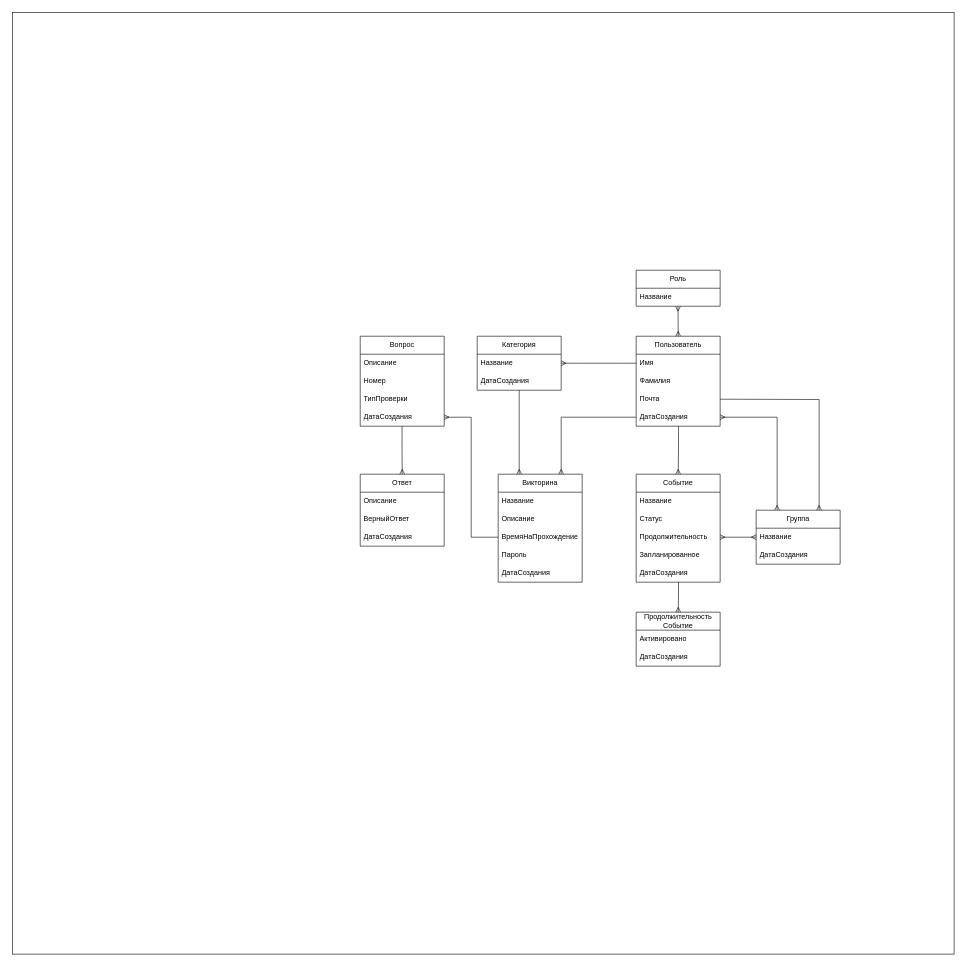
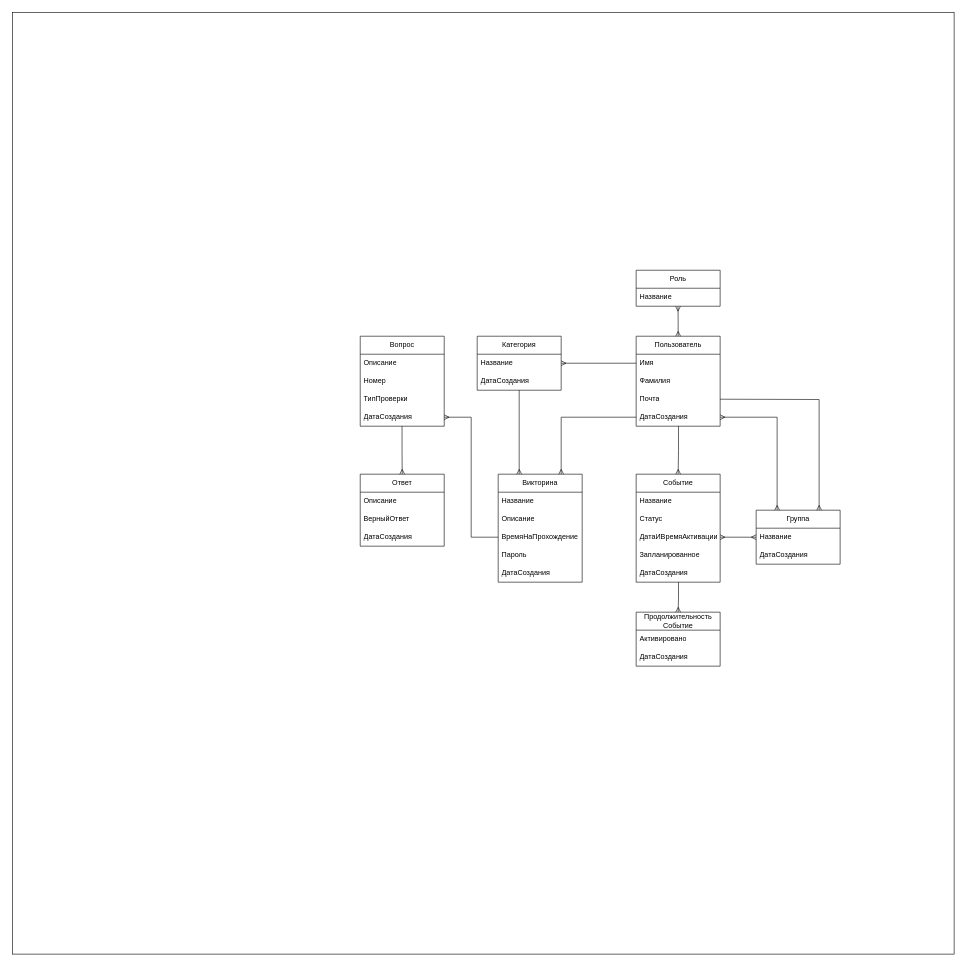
  <mxCell id="0" />
  <mxCell id="1" parent="0" />
  <mxCell id="2" value="" style="whiteSpace=wrap;html=1;aspect=fixed;" parent="1" vertex="1"><mxGeometry x="20" y="20" width="1570" height="1570" as="geometry" /></mxCell>
  <mxCell id="3" value="Роль" style="swimlane;fontStyle=0;childLayout=stackLayout;horizontal=1;startSize=30;horizontalStack=0;resizeParent=1;resizeParentMax=0;resizeLast=0;collapsible=1;marginBottom=0;whiteSpace=wrap;html=1;" parent="1" vertex="1"><mxGeometry x="1060" y="450" width="140" height="60" as="geometry" /></mxCell>
  <mxCell id="4" value="Название" style="text;strokeColor=none;fillColor=none;align=left;verticalAlign=middle;spacingLeft=4;spacingRight=4;overflow=hidden;points=[[0,0.5],[1,0.5]];portConstraint=eastwest;rotatable=0;whiteSpace=wrap;html=1;" parent="3" vertex="1"><mxGeometry y="30" width="140" height="30" as="geometry" /></mxCell>
  <mxCell id="5" value="Категория" style="swimlane;fontStyle=0;childLayout=stackLayout;horizontal=1;startSize=30;horizontalStack=0;resizeParent=1;resizeParentMax=0;resizeLast=0;collapsible=1;marginBottom=0;whiteSpace=wrap;html=1;" parent="1" vertex="1"><mxGeometry x="795" y="560" width="140" height="90" as="geometry" /></mxCell>
  <mxCell id="6" value="Название" style="text;strokeColor=none;fillColor=none;align=left;verticalAlign=middle;spacingLeft=4;spacingRight=4;overflow=hidden;points=[[0,0.5],[1,0.5]];portConstraint=eastwest;rotatable=0;whiteSpace=wrap;html=1;" parent="5" vertex="1"><mxGeometry y="30" width="140" height="30" as="geometry" /></mxCell>
  <mxCell id="7" value="ДатаСоздания" style="text;strokeColor=none;fillColor=none;align=left;verticalAlign=middle;spacingLeft=4;spacingRight=4;overflow=hidden;points=[[0,0.5],[1,0.5]];portConstraint=eastwest;rotatable=0;whiteSpace=wrap;html=1;" parent="5" vertex="1"><mxGeometry y="60" width="140" height="30" as="geometry" /></mxCell>
  <mxCell id="8" value="Пользователь" style="swimlane;fontStyle=0;childLayout=stackLayout;horizontal=1;startSize=30;horizontalStack=0;resizeParent=1;resizeParentMax=0;resizeLast=0;collapsible=1;marginBottom=0;whiteSpace=wrap;html=1;" parent="1" vertex="1"><mxGeometry x="1060" y="560" width="140" height="150" as="geometry" /></mxCell>
  <mxCell id="9" value="Имя" style="text;strokeColor=none;fillColor=none;align=left;verticalAlign=middle;spacingLeft=4;spacingRight=4;overflow=hidden;points=[[0,0.5],[1,0.5]];portConstraint=eastwest;rotatable=0;whiteSpace=wrap;html=1;" parent="8" vertex="1"><mxGeometry y="30" width="140" height="30" as="geometry" /></mxCell>
  <mxCell id="10" value="Фамилия" style="text;strokeColor=none;fillColor=none;align=left;verticalAlign=middle;spacingLeft=4;spacingRight=4;overflow=hidden;points=[[0,0.5],[1,0.5]];portConstraint=eastwest;rotatable=0;whiteSpace=wrap;html=1;" parent="8" vertex="1"><mxGeometry y="60" width="140" height="30" as="geometry" /></mxCell>
  <mxCell id="11" value="Почта" style="text;strokeColor=none;fillColor=none;align=left;verticalAlign=middle;spacingLeft=4;spacingRight=4;overflow=hidden;points=[[0,0.5],[1,0.5]];portConstraint=eastwest;rotatable=0;whiteSpace=wrap;html=1;" parent="8" vertex="1"><mxGeometry y="90" width="140" height="30" as="geometry" /></mxCell>
  <mxCell id="12" value="ДатаСоздания" style="text;strokeColor=none;fillColor=none;align=left;verticalAlign=middle;spacingLeft=4;spacingRight=4;overflow=hidden;points=[[0,0.5],[1,0.5]];portConstraint=eastwest;rotatable=0;whiteSpace=wrap;html=1;" parent="8" vertex="1"><mxGeometry y="120" width="140" height="30" as="geometry" /></mxCell>
  <mxCell id="13" value="Вопрос" style="swimlane;fontStyle=0;childLayout=stackLayout;horizontal=1;startSize=30;horizontalStack=0;resizeParent=1;resizeParentMax=0;resizeLast=0;collapsible=1;marginBottom=0;whiteSpace=wrap;html=1;" parent="1" vertex="1"><mxGeometry x="600" y="560" width="140" height="150" as="geometry" /></mxCell>
  <mxCell id="14" value="Описание" style="text;strokeColor=none;fillColor=none;align=left;verticalAlign=middle;spacingLeft=4;spacingRight=4;overflow=hidden;points=[[0,0.5],[1,0.5]];portConstraint=eastwest;rotatable=0;whiteSpace=wrap;html=1;" parent="13" vertex="1"><mxGeometry y="30" width="140" height="30" as="geometry" /></mxCell>
  <mxCell id="15" value="Номер" style="text;strokeColor=none;fillColor=none;align=left;verticalAlign=middle;spacingLeft=4;spacingRight=4;overflow=hidden;points=[[0,0.5],[1,0.5]];portConstraint=eastwest;rotatable=0;whiteSpace=wrap;html=1;" parent="13" vertex="1"><mxGeometry y="60" width="140" height="30" as="geometry" /></mxCell>
  <mxCell id="16" value="ТипПроверки" style="text;strokeColor=none;fillColor=none;align=left;verticalAlign=middle;spacingLeft=4;spacingRight=4;overflow=hidden;points=[[0,0.5],[1,0.5]];portConstraint=eastwest;rotatable=0;whiteSpace=wrap;html=1;" parent="13" vertex="1"><mxGeometry y="90" width="140" height="30" as="geometry" /></mxCell>
  <mxCell id="17" value="ДатаСоздания" style="text;strokeColor=none;fillColor=none;align=left;verticalAlign=middle;spacingLeft=4;spacingRight=4;overflow=hidden;points=[[0,0.5],[1,0.5]];portConstraint=eastwest;rotatable=0;whiteSpace=wrap;html=1;" parent="13" vertex="1"><mxGeometry y="120" width="140" height="30" as="geometry" /></mxCell>
  <mxCell id="18" value="" style="edgeStyle=entityRelationEdgeStyle;fontSize=12;html=1;endArrow=ERmany;rounded=0;entryX=1;entryY=0.5;entryDx=0;entryDy=0;exitX=0;exitY=0.5;exitDx=0;exitDy=0;" parent="1" source="9" target="6" edge="1"><mxGeometry width="100" height="100" relative="1" as="geometry"><mxPoint x="1000" y="600" as="sourcePoint" /><mxPoint x="1070" y="600" as="targetPoint" /></mxGeometry></mxCell>
  <mxCell id="19" value="Событие" style="swimlane;fontStyle=0;childLayout=stackLayout;horizontal=1;startSize=30;horizontalStack=0;resizeParent=1;resizeParentMax=0;resizeLast=0;collapsible=1;marginBottom=0;whiteSpace=wrap;html=1;" parent="1" vertex="1"><mxGeometry x="1060" y="790" width="140" height="180" as="geometry" /></mxCell>
  <mxCell id="20" value="Название" style="text;strokeColor=none;fillColor=none;align=left;verticalAlign=middle;spacingLeft=4;spacingRight=4;overflow=hidden;points=[[0,0.5],[1,0.5]];portConstraint=eastwest;rotatable=0;whiteSpace=wrap;html=1;" parent="19" vertex="1"><mxGeometry y="30" width="140" height="30" as="geometry" /></mxCell>
  <mxCell id="21" value="Статус&lt;span style=&quot;white-space: pre;&quot;&gt; &lt;/span&gt;" style="text;strokeColor=none;fillColor=none;align=left;verticalAlign=middle;spacingLeft=4;spacingRight=4;overflow=hidden;points=[[0,0.5],[1,0.5]];portConstraint=eastwest;rotatable=0;whiteSpace=wrap;html=1;" parent="19" vertex="1"><mxGeometry y="60" width="140" height="30" as="geometry" /></mxCell>
- <mxCell id="22" value="Продолжительность" style="text;strokeColor=none;fillColor=none;align=left;verticalAlign=middle;spacingLeft=4;spacingRight=4;overflow=hidden;points=[[0,0.5],[1,0.5]];portConstraint=eastwest;rotatable=0;whiteSpace=wrap;html=1;" parent="19" vertex="1"><mxGeometry y="90" width="140" height="30" as="geometry" /></mxCell>
+ <mxCell id="22" value="ДатаИВремяАктивации" style="text;strokeColor=none;fillColor=none;align=left;verticalAlign=middle;spacingLeft=4;spacingRight=4;overflow=hidden;points=[[0,0.5],[1,0.5]];portConstraint=eastwest;rotatable=0;whiteSpace=wrap;html=1;" parent="19" vertex="1"><mxGeometry y="90" width="140" height="30" as="geometry" /></mxCell>
  <mxCell id="23" value="Запланированное" style="text;strokeColor=none;fillColor=none;align=left;verticalAlign=middle;spacingLeft=4;spacingRight=4;overflow=hidden;points=[[0,0.5],[1,0.5]];portConstraint=eastwest;rotatable=0;whiteSpace=wrap;html=1;" parent="19" vertex="1"><mxGeometry y="120" width="140" height="30" as="geometry" /></mxCell>
  <mxCell id="24" value="ДатаСоздания" style="text;strokeColor=none;fillColor=none;align=left;verticalAlign=middle;spacingLeft=4;spacingRight=4;overflow=hidden;points=[[0,0.5],[1,0.5]];portConstraint=eastwest;rotatable=0;whiteSpace=wrap;html=1;" parent="19" vertex="1"><mxGeometry y="150" width="140" height="30" as="geometry" /></mxCell>
  <mxCell id="25" value="Викторина" style="swimlane;fontStyle=0;childLayout=stackLayout;horizontal=1;startSize=30;horizontalStack=0;resizeParent=1;resizeParentMax=0;resizeLast=0;collapsible=1;marginBottom=0;whiteSpace=wrap;html=1;" parent="1" vertex="1"><mxGeometry x="830" y="790" width="140" height="180" as="geometry" /></mxCell>
  <mxCell id="26" value="Название" style="text;strokeColor=none;fillColor=none;align=left;verticalAlign=middle;spacingLeft=4;spacingRight=4;overflow=hidden;points=[[0,0.5],[1,0.5]];portConstraint=eastwest;rotatable=0;whiteSpace=wrap;html=1;" parent="25" vertex="1"><mxGeometry y="30" width="140" height="30" as="geometry" /></mxCell>
  <mxCell id="27" value="Описание" style="text;strokeColor=none;fillColor=none;align=left;verticalAlign=middle;spacingLeft=4;spacingRight=4;overflow=hidden;points=[[0,0.5],[1,0.5]];portConstraint=eastwest;rotatable=0;whiteSpace=wrap;html=1;" parent="25" vertex="1"><mxGeometry y="60" width="140" height="30" as="geometry" /></mxCell>
  <mxCell id="28" value="ВремяНаПрохождение" style="text;strokeColor=none;fillColor=none;align=left;verticalAlign=middle;spacingLeft=4;spacingRight=4;overflow=hidden;points=[[0,0.5],[1,0.5]];portConstraint=eastwest;rotatable=0;whiteSpace=wrap;html=1;" parent="25" vertex="1"><mxGeometry y="90" width="140" height="30" as="geometry" /></mxCell>
  <mxCell id="29" value="Пароль" style="text;strokeColor=none;fillColor=none;align=left;verticalAlign=middle;spacingLeft=4;spacingRight=4;overflow=hidden;points=[[0,0.5],[1,0.5]];portConstraint=eastwest;rotatable=0;whiteSpace=wrap;html=1;" parent="25" vertex="1"><mxGeometry y="120" width="140" height="30" as="geometry" /></mxCell>
  <mxCell id="30" value="ДатаСоздания" style="text;strokeColor=none;fillColor=none;align=left;verticalAlign=middle;spacingLeft=4;spacingRight=4;overflow=hidden;points=[[0,0.5],[1,0.5]];portConstraint=eastwest;rotatable=0;whiteSpace=wrap;html=1;" parent="25" vertex="1"><mxGeometry y="150" width="140" height="30" as="geometry" /></mxCell>
  <mxCell id="31" value="Ответ" style="swimlane;fontStyle=0;childLayout=stackLayout;horizontal=1;startSize=30;horizontalStack=0;resizeParent=1;resizeParentMax=0;resizeLast=0;collapsible=1;marginBottom=0;whiteSpace=wrap;html=1;" parent="1" vertex="1"><mxGeometry x="600" y="790" width="140" height="120" as="geometry" /></mxCell>
  <mxCell id="32" value="Описание" style="text;strokeColor=none;fillColor=none;align=left;verticalAlign=middle;spacingLeft=4;spacingRight=4;overflow=hidden;points=[[0,0.5],[1,0.5]];portConstraint=eastwest;rotatable=0;whiteSpace=wrap;html=1;" parent="31" vertex="1"><mxGeometry y="30" width="140" height="30" as="geometry" /></mxCell>
  <mxCell id="33" value="ВерныйОтвет" style="text;strokeColor=none;fillColor=none;align=left;verticalAlign=middle;spacingLeft=4;spacingRight=4;overflow=hidden;points=[[0,0.5],[1,0.5]];portConstraint=eastwest;rotatable=0;whiteSpace=wrap;html=1;" parent="31" vertex="1"><mxGeometry y="60" width="140" height="30" as="geometry" /></mxCell>
  <mxCell id="34" value="ДатаСоздания" style="text;strokeColor=none;fillColor=none;align=left;verticalAlign=middle;spacingLeft=4;spacingRight=4;overflow=hidden;points=[[0,0.5],[1,0.5]];portConstraint=eastwest;rotatable=0;whiteSpace=wrap;html=1;" parent="31" vertex="1"><mxGeometry y="90" width="140" height="30" as="geometry" /></mxCell>
  <mxCell id="35" value="Группа" style="swimlane;fontStyle=0;childLayout=stackLayout;horizontal=1;startSize=30;horizontalStack=0;resizeParent=1;resizeParentMax=0;resizeLast=0;collapsible=1;marginBottom=0;whiteSpace=wrap;html=1;" parent="1" vertex="1"><mxGeometry x="1260" y="850" width="140" height="90" as="geometry" /></mxCell>
  <mxCell id="36" value="Название" style="text;strokeColor=none;fillColor=none;align=left;verticalAlign=middle;spacingLeft=4;spacingRight=4;overflow=hidden;points=[[0,0.5],[1,0.5]];portConstraint=eastwest;rotatable=0;whiteSpace=wrap;html=1;" parent="35" vertex="1"><mxGeometry y="30" width="140" height="30" as="geometry" /></mxCell>
  <mxCell id="37" value="ДатаСоздания" style="text;strokeColor=none;fillColor=none;align=left;verticalAlign=middle;spacingLeft=4;spacingRight=4;overflow=hidden;points=[[0,0.5],[1,0.5]];portConstraint=eastwest;rotatable=0;whiteSpace=wrap;html=1;" parent="35" vertex="1"><mxGeometry y="60" width="140" height="30" as="geometry" /></mxCell>
  <mxCell id="38" value="Продолжительность&lt;br&gt;Событие" style="swimlane;fontStyle=0;childLayout=stackLayout;horizontal=1;startSize=30;horizontalStack=0;resizeParent=1;resizeParentMax=0;resizeLast=0;collapsible=1;marginBottom=0;whiteSpace=wrap;html=1;" parent="1" vertex="1"><mxGeometry x="1060" y="1020" width="140" height="90" as="geometry" /></mxCell>
  <mxCell id="39" value="Активировано" style="text;strokeColor=none;fillColor=none;align=left;verticalAlign=middle;spacingLeft=4;spacingRight=4;overflow=hidden;points=[[0,0.5],[1,0.5]];portConstraint=eastwest;rotatable=0;whiteSpace=wrap;html=1;" parent="38" vertex="1"><mxGeometry y="30" width="140" height="30" as="geometry" /></mxCell>
  <mxCell id="40" value="ДатаСоздания" style="text;strokeColor=none;fillColor=none;align=left;verticalAlign=middle;spacingLeft=4;spacingRight=4;overflow=hidden;points=[[0,0.5],[1,0.5]];portConstraint=eastwest;rotatable=0;whiteSpace=wrap;html=1;" parent="38" vertex="1"><mxGeometry y="60" width="140" height="30" as="geometry" /></mxCell>
  <mxCell id="41" value="" style="edgeStyle=orthogonalEdgeStyle;fontSize=12;html=1;endArrow=ERmany;rounded=0;exitX=0;exitY=0.5;exitDx=0;exitDy=0;entryX=1;entryY=0.5;entryDx=0;entryDy=0;" parent="1" source="28" target="17" edge="1"><mxGeometry width="100" height="100" relative="1" as="geometry"><mxPoint x="860" y="770" as="sourcePoint" /><mxPoint x="860" y="690" as="targetPoint" /></mxGeometry></mxCell>
  <mxCell id="42" value="" style="edgeStyle=orthogonalEdgeStyle;fontSize=12;html=1;endArrow=ERmany;rounded=0;exitX=0.5;exitY=0.999;exitDx=0;exitDy=0;entryX=0.25;entryY=0;entryDx=0;entryDy=0;exitPerimeter=0;" parent="1" source="7" target="25" edge="1"><mxGeometry width="100" height="100" relative="1" as="geometry"><mxPoint x="875" y="800" as="sourcePoint" /><mxPoint x="750" y="705" as="targetPoint" /></mxGeometry></mxCell>
  <mxCell id="43" value="" style="edgeStyle=orthogonalEdgeStyle;fontSize=12;html=1;endArrow=ERmany;startArrow=ERmany;rounded=0;entryX=0.498;entryY=1.005;entryDx=0;entryDy=0;entryPerimeter=0;exitX=0.5;exitY=0;exitDx=0;exitDy=0;" parent="1" source="8" target="4" edge="1"><mxGeometry width="100" height="100" relative="1" as="geometry"><mxPoint x="1020" y="800" as="sourcePoint" /><mxPoint x="1120" y="700" as="targetPoint" /></mxGeometry></mxCell>
  <mxCell id="44" value="" style="edgeStyle=orthogonalEdgeStyle;fontSize=12;html=1;endArrow=ERmany;rounded=0;exitX=0.504;exitY=0.997;exitDx=0;exitDy=0;entryX=0.5;entryY=0;entryDx=0;entryDy=0;exitPerimeter=0;" parent="1" source="24" target="38" edge="1"><mxGeometry width="100" height="100" relative="1" as="geometry"><mxPoint x="1070" y="905" as="sourcePoint" /><mxPoint x="980" y="905" as="targetPoint" /></mxGeometry></mxCell>
  <mxCell id="45" value="" style="edgeStyle=orthogonalEdgeStyle;fontSize=12;html=1;endArrow=ERmany;startArrow=ERmany;rounded=0;entryX=0;entryY=0.5;entryDx=0;entryDy=0;exitX=1;exitY=0.5;exitDx=0;exitDy=0;" parent="1" source="22" target="36" edge="1"><mxGeometry width="100" height="100" relative="1" as="geometry"><mxPoint x="1140" y="800" as="sourcePoint" /><mxPoint x="1140" y="720" as="targetPoint" /></mxGeometry></mxCell>
  <mxCell id="46" value="" style="edgeStyle=orthogonalEdgeStyle;fontSize=12;html=1;endArrow=ERmany;rounded=0;exitX=0.498;exitY=1.001;exitDx=0;exitDy=0;entryX=0.5;entryY=0;entryDx=0;entryDy=0;exitPerimeter=0;" parent="1" source="17" target="31" edge="1"><mxGeometry width="100" height="100" relative="1" as="geometry"><mxPoint x="875" y="800" as="sourcePoint" /><mxPoint x="750" y="705" as="targetPoint" /></mxGeometry></mxCell>
  <mxCell id="47" value="" style="edgeStyle=orthogonalEdgeStyle;fontSize=12;html=1;endArrow=ERmany;rounded=0;entryX=0.75;entryY=0;entryDx=0;entryDy=0;" parent="1" target="35" edge="1"><mxGeometry width="100" height="100" relative="1" as="geometry"><mxPoint x="1200" y="665" as="sourcePoint" /><mxPoint x="1210" y="615" as="targetPoint" /></mxGeometry></mxCell>
  <mxCell id="48" value="" style="edgeStyle=orthogonalEdgeStyle;fontSize=12;html=1;endArrow=ERmany;rounded=0;exitX=0.504;exitY=0.997;exitDx=0;exitDy=0;entryX=0.5;entryY=0;entryDx=0;entryDy=0;exitPerimeter=0;" parent="1" source="12" target="19" edge="1"><mxGeometry width="100" height="100" relative="1" as="geometry"><mxPoint x="1070" y="905" as="sourcePoint" /><mxPoint x="980" y="905" as="targetPoint" /></mxGeometry></mxCell>
  <mxCell id="49" value="" style="edgeStyle=orthogonalEdgeStyle;fontSize=12;html=1;endArrow=ERmany;startArrow=ERmany;rounded=0;entryX=1;entryY=0.5;entryDx=0;entryDy=0;exitX=0.25;exitY=0;exitDx=0;exitDy=0;" parent="1" source="35" target="12" edge="1"><mxGeometry width="100" height="100" relative="1" as="geometry"><mxPoint x="1105" y="800" as="sourcePoint" /><mxPoint x="1105" y="719" as="targetPoint" /></mxGeometry></mxCell>
  <mxCell id="50" value="" style="edgeStyle=orthogonalEdgeStyle;fontSize=12;html=1;endArrow=ERmany;rounded=0;exitX=0;exitY=0.5;exitDx=0;exitDy=0;entryX=0.75;entryY=0;entryDx=0;entryDy=0;" edge="1" parent="1" source="12" target="25"><mxGeometry width="100" height="100" relative="1" as="geometry"><mxPoint x="1141" y="720" as="sourcePoint" /><mxPoint x="1140" y="800" as="targetPoint" /></mxGeometry></mxCell>
